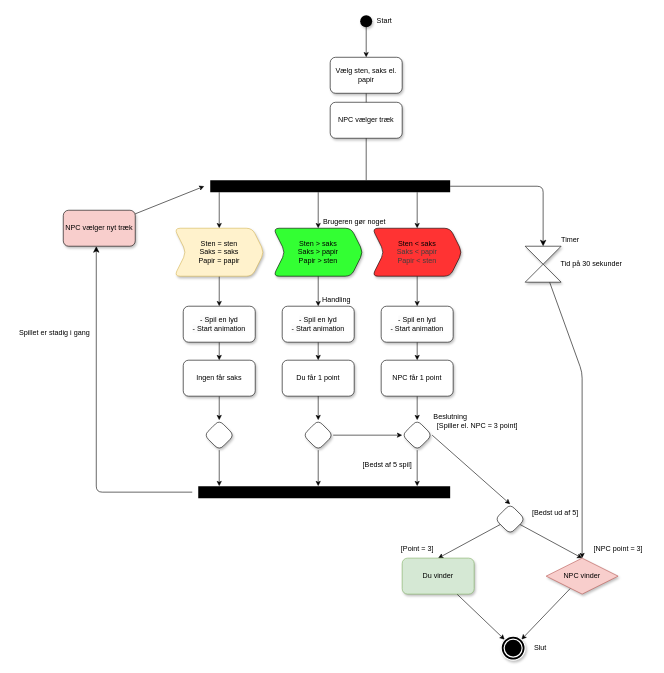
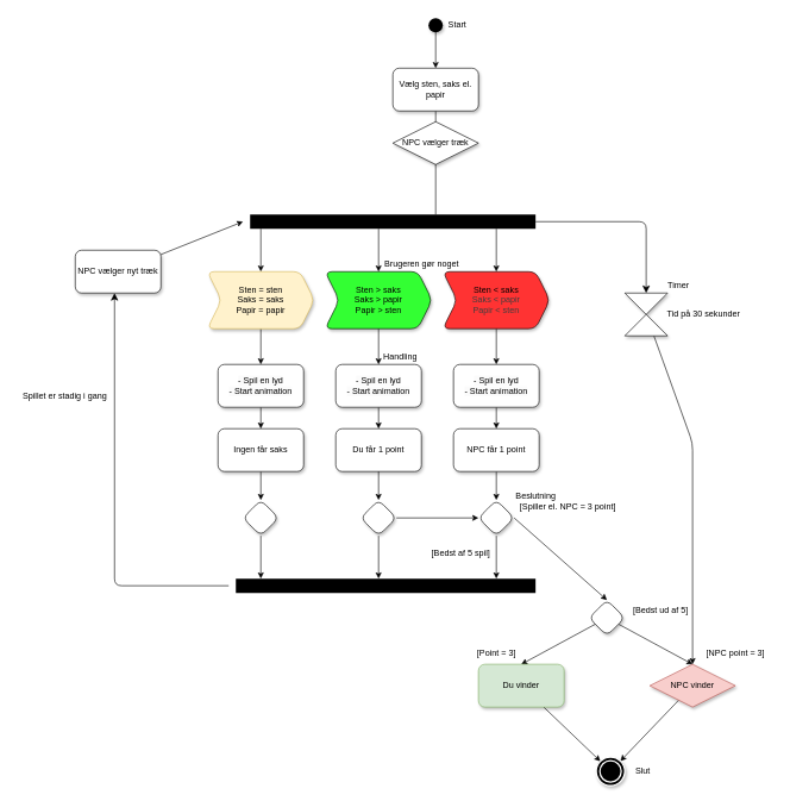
  <mxCell id="0" />
  <mxCell id="1" parent="0" />
  <mxCell id="2" style="edgeStyle=none;html=1;entryX=0.5;entryY=0;entryDx=0;entryDy=0;strokeColor=default;strokeWidth=1;startArrow=none;startFill=0;endArrow=classic;endFill=1;rounded=1;" edge="1" parent="1" source="4" target="30"><mxGeometry relative="1" as="geometry" /></mxCell>
  <mxCell id="3" style="edgeStyle=none;html=1;strokeColor=default;strokeWidth=1;startArrow=none;startFill=0;endArrow=classic;endFill=1;entryX=0.5;entryY=0;entryDx=0;entryDy=0;rounded=1;" edge="1" parent="1" target="4"><mxGeometry relative="1" as="geometry"><mxPoint x="560" y="350" as="targetPoint" /><mxPoint x="530" y="320" as="sourcePoint" /></mxGeometry></mxCell>
  <mxCell id="4" value="Sten &amp;gt; saks&lt;div&gt;Saks &amp;gt; papir&lt;/div&gt;&lt;div&gt;Papir &amp;gt; sten&lt;/div&gt;" style="shape=step;perimeter=stepPerimeter;whiteSpace=wrap;html=1;fixedSize=1;shadow=1;rounded=1;fillColor=#33FF33;" vertex="1" parent="1"><mxGeometry x="455" y="380" width="150" height="80" as="geometry" /></mxCell>
  <mxCell id="5" style="edgeStyle=none;html=1;strokeColor=default;strokeWidth=1;endArrow=classic;endFill=1;startArrow=none;startFill=0;entryX=0.5;entryY=0;entryDx=0;entryDy=0;rounded=1;" edge="1" parent="1" source="6" target="39"><mxGeometry relative="1" as="geometry"><mxPoint x="610" y="185" as="targetPoint" /></mxGeometry></mxCell>
  <mxCell id="6" value="" style="shape=waypoint;size=6;pointerEvents=1;points=[];fillColor=default;resizable=0;rotatable=0;perimeter=centerPerimeter;snapToPoint=1;shadow=1;strokeWidth=8;rounded=1;" vertex="1" parent="1"><mxGeometry x="600" y="25" width="20" height="20" as="geometry" /></mxCell>
  <mxCell id="7" value="" style="edgeStyle=none;orthogonalLoop=1;jettySize=auto;html=1;strokeColor=default;endArrow=none;endFill=0;strokeWidth=20;rounded=1;" edge="1" parent="1"><mxGeometry width="80" relative="1" as="geometry"><mxPoint x="350" y="310" as="sourcePoint" /><mxPoint x="750" y="310" as="targetPoint" /><Array as="points" /></mxGeometry></mxCell>
  <mxCell id="8" value="" style="edgeStyle=none;orthogonalLoop=1;jettySize=auto;html=1;strokeColor=default;endArrow=none;endFill=0;strokeWidth=20;rounded=1;" edge="1" parent="1"><mxGeometry width="80" relative="1" as="geometry"><mxPoint x="330" y="820" as="sourcePoint" /><mxPoint x="750" y="820" as="targetPoint" /><Array as="points" /></mxGeometry></mxCell>
  <mxCell id="9" style="edgeStyle=none;html=1;entryX=0.5;entryY=0;entryDx=0;entryDy=0;strokeColor=default;strokeWidth=1;startArrow=none;startFill=0;endArrow=classic;endFill=1;rounded=1;" edge="1" parent="1" source="10" target="12"><mxGeometry relative="1" as="geometry" /></mxCell>
  <mxCell id="10" value="&lt;span style=&quot;color: rgb(0, 0, 0); font-family: Helvetica; font-size: 12px; font-style: normal; font-variant-ligatures: normal; font-variant-caps: normal; font-weight: 400; letter-spacing: normal; orphans: 2; text-align: center; text-indent: 0px; text-transform: none; widows: 2; word-spacing: 0px; -webkit-text-stroke-width: 0px; background-color: rgb(251, 251, 251); text-decoration-thickness: initial; text-decoration-style: initial; text-decoration-color: initial; float: none; display: inline !important;&quot;&gt;- Spil en lyd&lt;/span&gt;&lt;br style=&quot;border-color: var(--border-color); color: rgb(0, 0, 0); font-family: Helvetica; font-size: 12px; font-style: normal; font-variant-ligatures: normal; font-variant-caps: normal; font-weight: 400; letter-spacing: normal; orphans: 2; text-align: center; text-indent: 0px; text-transform: none; widows: 2; word-spacing: 0px; -webkit-text-stroke-width: 0px; background-color: rgb(251, 251, 251); text-decoration-thickness: initial; text-decoration-style: initial; text-decoration-color: initial;&quot;&gt;&lt;span style=&quot;color: rgb(0, 0, 0); font-family: Helvetica; font-size: 12px; font-style: normal; font-variant-ligatures: normal; font-variant-caps: normal; font-weight: 400; letter-spacing: normal; orphans: 2; text-align: center; text-indent: 0px; text-transform: none; widows: 2; word-spacing: 0px; -webkit-text-stroke-width: 0px; background-color: rgb(251, 251, 251); text-decoration-thickness: initial; text-decoration-style: initial; text-decoration-color: initial; float: none; display: inline !important;&quot;&gt;- Start animation&lt;/span&gt;" style="rounded=1;whiteSpace=wrap;html=1;shadow=1;" vertex="1" parent="1"><mxGeometry x="635" y="510" width="120" height="60" as="geometry" /></mxCell>
  <mxCell id="11" style="edgeStyle=none;html=1;strokeColor=default;strokeWidth=1;startArrow=none;startFill=0;endArrow=classic;endFill=1;entryX=0.5;entryY=0;entryDx=0;entryDy=0;rounded=1;" edge="1" parent="1" source="12" target="18"><mxGeometry relative="1" as="geometry"><mxPoint x="695" y="710" as="targetPoint" /></mxGeometry></mxCell>
  <mxCell id="12" value="NPC får 1 point" style="rounded=1;whiteSpace=wrap;html=1;shadow=1;" vertex="1" parent="1"><mxGeometry x="635" y="600" width="120" height="60" as="geometry" /></mxCell>
  <mxCell id="13" style="edgeStyle=none;html=1;entryX=0.5;entryY=0;entryDx=0;entryDy=0;strokeColor=default;strokeWidth=1;startArrow=none;startFill=0;endArrow=classic;endFill=1;rounded=1;" edge="1" parent="1" source="15" target="10"><mxGeometry relative="1" as="geometry" /></mxCell>
  <mxCell id="14" style="edgeStyle=none;html=1;strokeColor=default;strokeWidth=1;startArrow=none;startFill=0;endArrow=classic;endFill=1;entryX=0.5;entryY=0;entryDx=0;entryDy=0;rounded=1;" edge="1" parent="1" target="15"><mxGeometry relative="1" as="geometry"><mxPoint x="695" y="320" as="targetPoint" /><mxPoint x="695" y="320" as="sourcePoint" /></mxGeometry></mxCell>
  <mxCell id="15" value="&lt;span style=&quot;color: rgb(0, 0, 0);&quot;&gt;Sten &amp;lt; saks&lt;/span&gt;&lt;div style=&quot;color: rgb(63, 63, 63); scrollbar-color: rgb(226, 226, 226) rgb(251, 251, 251);&quot;&gt;Saks &amp;lt; papir&lt;/div&gt;&lt;div style=&quot;color: rgb(63, 63, 63); scrollbar-color: rgb(226, 226, 226) rgb(251, 251, 251);&quot;&gt;Papir &amp;lt; sten&lt;/div&gt;" style="shape=step;perimeter=stepPerimeter;whiteSpace=wrap;html=1;fixedSize=1;shadow=1;rounded=1;fillColor=#FF3333;" vertex="1" parent="1"><mxGeometry x="620" y="380" width="150" height="80" as="geometry" /></mxCell>
  <mxCell id="16" style="edgeStyle=none;html=1;strokeColor=default;strokeWidth=1;startArrow=none;startFill=0;endArrow=classic;endFill=1;rounded=1;" edge="1" parent="1" source="18"><mxGeometry relative="1" as="geometry"><mxPoint x="695" y="810" as="targetPoint" /></mxGeometry></mxCell>
  <mxCell id="17" style="edgeStyle=none;html=1;exitX=1;exitY=0.5;exitDx=0;exitDy=0;entryX=0.5;entryY=0;entryDx=0;entryDy=0;" edge="1" parent="1" source="18" target="23"><mxGeometry relative="1" as="geometry" /></mxCell>
  <mxCell id="18" value="" style="rhombus;whiteSpace=wrap;html=1;shadow=1;rounded=1;" vertex="1" parent="1"><mxGeometry x="670" y="700" width="50" height="50" as="geometry" /></mxCell>
  <mxCell id="19" style="edgeStyle=none;html=1;" edge="1" parent="1" source="20" target="25"><mxGeometry relative="1" as="geometry"><Array as="points"><mxPoint x="970" y="620" /></Array></mxGeometry></mxCell>
  <mxCell id="20" value="" style="shape=collate;whiteSpace=wrap;html=1;shadow=1;rounded=1;" vertex="1" parent="1"><mxGeometry x="875" y="410" width="60" height="60" as="geometry" /></mxCell>
  <mxCell id="21" style="edgeStyle=none;html=1;entryX=0.5;entryY=0;entryDx=0;entryDy=0;" edge="1" parent="1" source="23" target="27"><mxGeometry relative="1" as="geometry" /></mxCell>
  <mxCell id="22" style="edgeStyle=none;html=1;entryX=0.5;entryY=0;entryDx=0;entryDy=0;" edge="1" parent="1" source="23" target="25"><mxGeometry relative="1" as="geometry" /></mxCell>
  <mxCell id="23" value="" style="rhombus;whiteSpace=wrap;html=1;shadow=1;rounded=1;" vertex="1" parent="1"><mxGeometry x="825" y="840" width="50" height="50" as="geometry" /></mxCell>
  <mxCell id="24" style="edgeStyle=none;html=1;" edge="1" parent="1" source="25" target="28"><mxGeometry relative="1" as="geometry" /></mxCell>
  <mxCell id="25" value="NPC vinder" style="rhombus;whiteSpace=wrap;html=1;shadow=1;fillColor=#f8cecc;strokeColor=#b85450;" vertex="1" parent="1"><mxGeometry x="910" y="930" width="120" height="60" as="geometry" /></mxCell>
  <mxCell id="26" style="edgeStyle=none;html=1;entryX=0;entryY=0;entryDx=0;entryDy=0;" edge="1" parent="1" source="27" target="28"><mxGeometry relative="1" as="geometry" /></mxCell>
  <mxCell id="27" value="Du vinder" style="rounded=1;whiteSpace=wrap;html=1;shadow=1;fillColor=#d5e8d4;strokeColor=#82b366;" vertex="1" parent="1"><mxGeometry x="670" y="930" width="120" height="60" as="geometry" /></mxCell>
  <mxCell id="28" value="" style="ellipse;shape=doubleEllipse;whiteSpace=wrap;html=1;aspect=fixed;shadow=1;strokeWidth=2;fillColor=#000000;strokeColor=#FFFFFF;rounded=1;" vertex="1" parent="1"><mxGeometry x="835" y="1060" width="40" height="40" as="geometry" /></mxCell>
  <mxCell id="29" style="edgeStyle=none;html=1;strokeColor=default;strokeWidth=1;startArrow=none;startFill=0;endArrow=classic;endFill=1;entryX=0.5;entryY=0;entryDx=0;entryDy=0;rounded=1;" edge="1" parent="1" source="30" target="32"><mxGeometry relative="1" as="geometry" /></mxCell>
  <mxCell id="30" value="&lt;span style=&quot;color: rgb(0, 0, 0); font-family: Helvetica; font-size: 12px; font-style: normal; font-variant-ligatures: normal; font-variant-caps: normal; font-weight: 400; letter-spacing: normal; orphans: 2; text-align: center; text-indent: 0px; text-transform: none; widows: 2; word-spacing: 0px; -webkit-text-stroke-width: 0px; background-color: rgb(251, 251, 251); text-decoration-thickness: initial; text-decoration-style: initial; text-decoration-color: initial; float: none; display: inline !important;&quot;&gt;- Spil en lyd&lt;/span&gt;&lt;br style=&quot;border-color: var(--border-color); color: rgb(0, 0, 0); font-family: Helvetica; font-size: 12px; font-style: normal; font-variant-ligatures: normal; font-variant-caps: normal; font-weight: 400; letter-spacing: normal; orphans: 2; text-align: center; text-indent: 0px; text-transform: none; widows: 2; word-spacing: 0px; -webkit-text-stroke-width: 0px; background-color: rgb(251, 251, 251); text-decoration-thickness: initial; text-decoration-style: initial; text-decoration-color: initial;&quot;&gt;&lt;span style=&quot;color: rgb(0, 0, 0); font-family: Helvetica; font-size: 12px; font-style: normal; font-variant-ligatures: normal; font-variant-caps: normal; font-weight: 400; letter-spacing: normal; orphans: 2; text-align: center; text-indent: 0px; text-transform: none; widows: 2; word-spacing: 0px; -webkit-text-stroke-width: 0px; background-color: rgb(251, 251, 251); text-decoration-thickness: initial; text-decoration-style: initial; text-decoration-color: initial; float: none; display: inline !important;&quot;&gt;- Start animation&lt;/span&gt;" style="rounded=1;whiteSpace=wrap;html=1;shadow=1;" vertex="1" parent="1"><mxGeometry x="470" y="510" width="120" height="60" as="geometry" /></mxCell>
  <mxCell id="31" style="edgeStyle=none;html=1;strokeColor=default;strokeWidth=1;startArrow=none;startFill=0;endArrow=classic;endFill=1;rounded=1;" edge="1" parent="1" source="49"><mxGeometry relative="1" as="geometry"><mxPoint x="530" y="810" as="targetPoint" /></mxGeometry></mxCell>
  <mxCell id="32" value="Du får 1 point" style="rounded=1;whiteSpace=wrap;html=1;shadow=1;" vertex="1" parent="1"><mxGeometry x="470" y="600" width="120" height="60" as="geometry" /></mxCell>
  <mxCell id="33" value="" style="edgeStyle=segmentEdgeStyle;endArrow=classic;html=1;curved=0;rounded=1;endSize=8;startSize=8;strokeColor=default;strokeWidth=1;entryX=0.5;entryY=0;entryDx=0;entryDy=0;" edge="1" parent="1" target="20"><mxGeometry width="50" height="50" relative="1" as="geometry"><mxPoint x="750" y="310" as="sourcePoint" /><mxPoint x="900" y="480" as="targetPoint" /></mxGeometry></mxCell>
  <mxCell id="34" value="Spillet er stadig i gang" style="text;html=1;align=center;verticalAlign=middle;resizable=0;points=[];autosize=1;strokeColor=none;fillColor=none;rounded=1;" vertex="1" parent="1"><mxGeometry x="20" y="540" width="140" height="30" as="geometry" /></mxCell>
  <mxCell id="35" value="[Spiller el. NPC = 3 point]" style="text;html=1;align=center;verticalAlign=middle;resizable=0;points=[];autosize=1;strokeColor=none;fillColor=none;rounded=1;" vertex="1" parent="1"><mxGeometry x="715" y="695" width="160" height="30" as="geometry" /></mxCell>
  <mxCell id="36" value="Tid på 30 sekunder" style="text;html=1;align=center;verticalAlign=middle;resizable=0;points=[];autosize=1;strokeColor=none;fillColor=none;rounded=1;" vertex="1" parent="1"><mxGeometry x="920" y="425" width="130" height="30" as="geometry" /></mxCell>
  <mxCell id="37" value="[Bedst ud af 5]" style="text;html=1;align=center;verticalAlign=middle;resizable=0;points=[];autosize=1;strokeColor=none;fillColor=none;rounded=1;" vertex="1" parent="1"><mxGeometry x="875" y="840" width="100" height="30" as="geometry" /></mxCell>
  <mxCell id="38" style="edgeStyle=none;html=1;strokeColor=default;strokeWidth=1;startArrow=none;startFill=0;endArrow=none;endFill=0;rounded=1;" edge="1" parent="1" source="39"><mxGeometry relative="1" as="geometry"><mxPoint x="610" y="300" as="targetPoint" /></mxGeometry></mxCell>
  <mxCell id="39" value="Vælg sten, saks el. papir" style="rounded=1;whiteSpace=wrap;html=1;shadow=1;strokeColor=#000000;strokeWidth=1;fillColor=#FFFFFF;" vertex="1" parent="1"><mxGeometry x="550" y="95" width="120" height="60" as="geometry" /></mxCell>
  <mxCell id="40" value="Start" style="text;html=1;align=center;verticalAlign=middle;resizable=0;points=[];autosize=1;strokeColor=none;fillColor=none;rounded=1;" vertex="1" parent="1"><mxGeometry x="615" y="20" width="50" height="30" as="geometry" /></mxCell>
  <mxCell id="41" value="Slut" style="text;html=1;align=center;verticalAlign=middle;resizable=0;points=[];autosize=1;strokeColor=none;fillColor=none;rounded=1;" vertex="1" parent="1"><mxGeometry x="880" y="1065" width="40" height="30" as="geometry" /></mxCell>
  <mxCell id="42" value="Beslutning" style="text;html=1;align=center;verticalAlign=middle;resizable=0;points=[];autosize=1;strokeColor=none;fillColor=none;rounded=1;" vertex="1" parent="1"><mxGeometry x="710" y="680" width="80" height="30" as="geometry" /></mxCell>
  <mxCell id="43" value="Handling" style="text;html=1;align=center;verticalAlign=middle;resizable=0;points=[];autosize=1;strokeColor=none;fillColor=none;rounded=1;" vertex="1" parent="1"><mxGeometry x="525" y="485" width="70" height="30" as="geometry" /></mxCell>
  <mxCell id="44" value="Timer" style="text;html=1;align=center;verticalAlign=middle;resizable=0;points=[];autosize=1;strokeColor=none;fillColor=none;rounded=1;" vertex="1" parent="1"><mxGeometry x="925" y="385" width="50" height="30" as="geometry" /></mxCell>
  <mxCell id="45" value="Brugeren gør noget" style="text;html=1;align=center;verticalAlign=middle;resizable=0;points=[];autosize=1;strokeColor=none;fillColor=none;rounded=1;" vertex="1" parent="1"><mxGeometry x="525" y="355" width="130" height="30" as="geometry" /></mxCell>
  <mxCell id="46" value="[Bedst af 5 spil]" style="text;html=1;align=center;verticalAlign=middle;resizable=0;points=[];autosize=1;strokeColor=none;fillColor=none;rounded=1;" vertex="1" parent="1"><mxGeometry x="590" y="760" width="110" height="30" as="geometry" /></mxCell>
  <mxCell id="47" value="" style="edgeStyle=none;html=1;strokeColor=default;strokeWidth=1;startArrow=none;startFill=0;endArrow=classic;endFill=1;rounded=1;" edge="1" parent="1" source="32" target="49"><mxGeometry relative="1" as="geometry"><mxPoint x="530" y="810" as="targetPoint" /><mxPoint x="530" y="660" as="sourcePoint" /></mxGeometry></mxCell>
  <mxCell id="48" style="edgeStyle=none;html=1;" edge="1" parent="1" source="49" target="18"><mxGeometry relative="1" as="geometry" /></mxCell>
  <mxCell id="49" value="" style="rhombus;whiteSpace=wrap;html=1;shadow=1;rounded=1;" vertex="1" parent="1"><mxGeometry x="505" y="700" width="50" height="50" as="geometry" /></mxCell>
  <mxCell id="50" value="[Point = 3]" style="text;html=1;align=center;verticalAlign=middle;resizable=0;points=[];autosize=1;strokeColor=none;fillColor=none;rounded=1;" vertex="1" parent="1"><mxGeometry x="655" y="900" width="80" height="30" as="geometry" /></mxCell>
  <mxCell id="51" value="[NPC point = 3]" style="text;html=1;align=center;verticalAlign=middle;resizable=0;points=[];autosize=1;strokeColor=none;fillColor=none;rounded=1;" vertex="1" parent="1"><mxGeometry x="975" y="900" width="110" height="30" as="geometry" /></mxCell>
  <mxCell id="52" value="" style="edgeStyle=elbowEdgeStyle;elbow=horizontal;endArrow=classic;html=1;curved=0;rounded=1;endSize=8;startSize=8;strokeColor=default;strokeWidth=1;" edge="1" parent="1" target="54"><mxGeometry width="50" height="50" relative="1" as="geometry"><mxPoint x="320" y="820" as="sourcePoint" /><mxPoint x="510" y="260" as="targetPoint" /><Array as="points"><mxPoint x="160" y="600" /></Array></mxGeometry></mxCell>
  <mxCell id="53" style="edgeStyle=none;html=1;" edge="1" parent="1" source="54"><mxGeometry relative="1" as="geometry"><mxPoint x="340" y="310" as="targetPoint" /></mxGeometry></mxCell>
- <mxCell id="54" value="NPC vælger nyt træk" style="rounded=1;whiteSpace=wrap;html=1;shadow=1;fillColor=#f8cecc;" vertex="1" parent="1"><mxGeometry x="105" y="350" width="120" height="60" as="geometry" /></mxCell>
- <mxCell id="55" value="NPC vælger træk" style="rounded=1;whiteSpace=wrap;html=1;shadow=1;" vertex="1" parent="1"><mxGeometry x="550" y="170" width="120" height="60" as="geometry" /></mxCell>
+ <mxCell id="54" value="NPC vælger nyt træk" style="rounded=1;whiteSpace=wrap;html=1;shadow=1;" vertex="1" parent="1"><mxGeometry x="105" y="350" width="120" height="60" as="geometry" /></mxCell>
+ <mxCell id="55" value="NPC vælger træk" style="rhombus;whiteSpace=wrap;html=1;shadow=1;" vertex="1" parent="1"><mxGeometry x="550" y="170" width="120" height="60" as="geometry" /></mxCell>
  <mxCell id="56" style="edgeStyle=none;html=1;entryX=0.5;entryY=0;entryDx=0;entryDy=0;strokeColor=default;strokeWidth=1;startArrow=none;startFill=0;endArrow=classic;endFill=1;rounded=1;" edge="1" parent="1" source="58"><mxGeometry relative="1" as="geometry"><mxPoint x="365" y="510" as="targetPoint" /></mxGeometry></mxCell>
  <mxCell id="57" style="edgeStyle=none;html=1;strokeColor=default;strokeWidth=1;startArrow=none;startFill=0;endArrow=classic;endFill=1;entryX=0.5;entryY=0;entryDx=0;entryDy=0;rounded=1;" edge="1" parent="1" target="58"><mxGeometry relative="1" as="geometry"><mxPoint x="395" y="350" as="targetPoint" /><mxPoint x="365" y="320" as="sourcePoint" /></mxGeometry></mxCell>
  <mxCell id="58" value="Sten = sten&lt;div&gt;Saks = saks&lt;/div&gt;&lt;div&gt;Papir = papir&lt;/div&gt;" style="shape=step;perimeter=stepPerimeter;whiteSpace=wrap;html=1;fixedSize=1;shadow=1;rounded=1;fillColor=#fff2cc;strokeColor=#d6b656;" vertex="1" parent="1"><mxGeometry x="290" y="380" width="150" height="80" as="geometry" /></mxCell>
  <mxCell id="59" style="edgeStyle=none;html=1;strokeColor=default;strokeWidth=1;startArrow=none;startFill=0;endArrow=classic;endFill=1;entryX=0.5;entryY=0;entryDx=0;entryDy=0;rounded=1;" edge="1" parent="1"><mxGeometry relative="1" as="geometry"><mxPoint x="365" y="570" as="sourcePoint" /><mxPoint x="365" y="600" as="targetPoint" /></mxGeometry></mxCell>
  <mxCell id="60" value="" style="edgeStyle=none;html=1;strokeColor=default;strokeWidth=1;startArrow=none;startFill=0;endArrow=classic;endFill=1;rounded=1;" edge="1" parent="1" target="62"><mxGeometry relative="1" as="geometry"><mxPoint x="365" y="810" as="targetPoint" /><mxPoint x="365" y="660" as="sourcePoint" /></mxGeometry></mxCell>
  <mxCell id="61" style="edgeStyle=none;html=1;" edge="1" parent="1" source="62"><mxGeometry relative="1" as="geometry"><mxPoint x="365" y="810" as="targetPoint" /></mxGeometry></mxCell>
  <mxCell id="62" value="" style="rhombus;whiteSpace=wrap;html=1;shadow=1;rounded=1;" vertex="1" parent="1"><mxGeometry x="340" y="700" width="50" height="50" as="geometry" /></mxCell>
  <mxCell id="63" value="&lt;span style=&quot;color: rgb(0, 0, 0); font-family: Helvetica; font-size: 12px; font-style: normal; font-variant-ligatures: normal; font-variant-caps: normal; font-weight: 400; letter-spacing: normal; orphans: 2; text-align: center; text-indent: 0px; text-transform: none; widows: 2; word-spacing: 0px; -webkit-text-stroke-width: 0px; background-color: rgb(251, 251, 251); text-decoration-thickness: initial; text-decoration-style: initial; text-decoration-color: initial; float: none; display: inline !important;&quot;&gt;- Spil en lyd&lt;/span&gt;&lt;br style=&quot;border-color: var(--border-color); color: rgb(0, 0, 0); font-family: Helvetica; font-size: 12px; font-style: normal; font-variant-ligatures: normal; font-variant-caps: normal; font-weight: 400; letter-spacing: normal; orphans: 2; text-align: center; text-indent: 0px; text-transform: none; widows: 2; word-spacing: 0px; -webkit-text-stroke-width: 0px; background-color: rgb(251, 251, 251); text-decoration-thickness: initial; text-decoration-style: initial; text-decoration-color: initial;&quot;&gt;&lt;span style=&quot;color: rgb(0, 0, 0); font-family: Helvetica; font-size: 12px; font-style: normal; font-variant-ligatures: normal; font-variant-caps: normal; font-weight: 400; letter-spacing: normal; orphans: 2; text-align: center; text-indent: 0px; text-transform: none; widows: 2; word-spacing: 0px; -webkit-text-stroke-width: 0px; background-color: rgb(251, 251, 251); text-decoration-thickness: initial; text-decoration-style: initial; text-decoration-color: initial; float: none; display: inline !important;&quot;&gt;- Start animation&lt;/span&gt;" style="rounded=1;whiteSpace=wrap;html=1;shadow=1;" vertex="1" parent="1"><mxGeometry x="305" y="510" width="120" height="60" as="geometry" /></mxCell>
  <mxCell id="64" value="Ingen får saks" style="rounded=1;whiteSpace=wrap;html=1;shadow=1;" vertex="1" parent="1"><mxGeometry x="305" y="600" width="120" height="60" as="geometry" /></mxCell>
